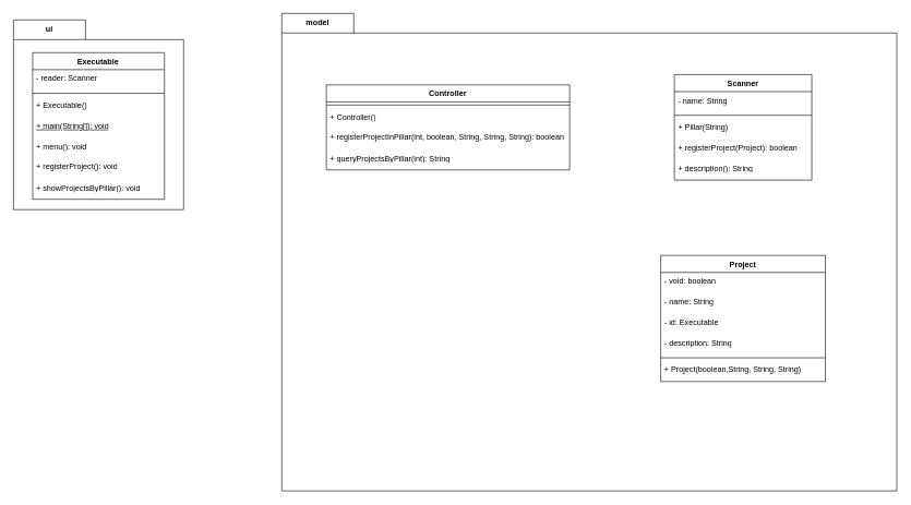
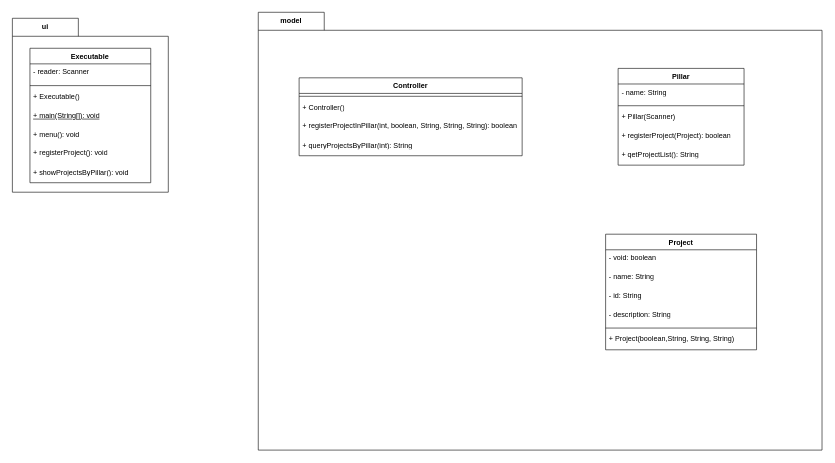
  <mxCell id="0" />
  <mxCell id="1" parent="0" />
  <mxCell id="2" value="ui" style="shape=folder;fontStyle=1;tabWidth=110;tabHeight=30;tabPosition=left;html=1;boundedLbl=1;labelInHeader=1;container=1;collapsible=0;whiteSpace=wrap;" vertex="1" parent="1"><mxGeometry x="20" y="30" width="260" height="290" as="geometry" /></mxCell>
  <mxCell id="3" value="" style="html=1;strokeColor=none;resizeWidth=1;resizeHeight=1;fillColor=none;part=1;connectable=0;allowArrows=0;deletable=0;whiteSpace=wrap;" vertex="1" parent="2"><mxGeometry width="185.714" height="84.583" relative="1" as="geometry"><mxPoint y="30" as="offset" /></mxGeometry></mxCell>
  <mxCell id="4" value="Executable" style="swimlane;fontStyle=1;align=center;verticalAlign=top;childLayout=stackLayout;horizontal=1;startSize=26;horizontalStack=0;resizeParent=1;resizeParentMax=0;resizeLast=0;collapsible=1;marginBottom=0;whiteSpace=wrap;html=1;" vertex="1" parent="2"><mxGeometry x="29.29" y="50" width="201.43" height="224.167" as="geometry" /></mxCell>
  <mxCell id="5" value="- reader: Scanner" style="text;strokeColor=none;fillColor=none;align=left;verticalAlign=top;spacingLeft=4;spacingRight=4;overflow=hidden;rotatable=0;points=[[0,0.5],[1,0.5]];portConstraint=eastwest;whiteSpace=wrap;html=1;" vertex="1" parent="4"><mxGeometry y="26" width="201.43" height="31.417" as="geometry" /></mxCell>
  <mxCell id="6" value="" style="line;strokeWidth=1;fillColor=none;align=left;verticalAlign=middle;spacingTop=-1;spacingLeft=3;spacingRight=3;rotatable=0;labelPosition=right;points=[];portConstraint=eastwest;strokeColor=inherit;" vertex="1" parent="4"><mxGeometry y="57.417" width="201.43" height="9.667" as="geometry" /></mxCell>
  <mxCell id="7" value="+ Executable()" style="text;strokeColor=none;fillColor=none;align=left;verticalAlign=top;spacingLeft=4;spacingRight=4;overflow=hidden;rotatable=0;points=[[0,0.5],[1,0.5]];portConstraint=eastwest;whiteSpace=wrap;html=1;" vertex="1" parent="4"><mxGeometry y="67.083" width="201.43" height="31.417" as="geometry" /></mxCell>
  <mxCell id="8" value="&lt;u&gt;+ main(String[]): void&lt;/u&gt;" style="text;strokeColor=none;fillColor=none;align=left;verticalAlign=top;spacingLeft=4;spacingRight=4;overflow=hidden;rotatable=0;points=[[0,0.5],[1,0.5]];portConstraint=eastwest;whiteSpace=wrap;html=1;" vertex="1" parent="4"><mxGeometry y="98.5" width="201.43" height="31.417" as="geometry" /></mxCell>
  <mxCell id="9" value="+ menu(): void" style="text;strokeColor=none;fillColor=none;align=left;verticalAlign=top;spacingLeft=4;spacingRight=4;overflow=hidden;rotatable=0;points=[[0,0.5],[1,0.5]];portConstraint=eastwest;whiteSpace=wrap;html=1;" vertex="1" parent="4"><mxGeometry y="129.917" width="201.43" height="31.417" as="geometry" /></mxCell>
  <mxCell id="10" value="+ registerProject(): void" style="text;strokeColor=none;fillColor=none;align=left;verticalAlign=top;spacingLeft=4;spacingRight=4;overflow=hidden;rotatable=0;points=[[0,0.5],[1,0.5]];portConstraint=eastwest;whiteSpace=wrap;html=1;" vertex="1" parent="4"><mxGeometry y="161.333" width="201.43" height="31.417" as="geometry" /></mxCell>
  <mxCell id="11" value="+ showProjectsByPillar(): void" style="text;strokeColor=none;fillColor=none;align=left;verticalAlign=top;spacingLeft=4;spacingRight=4;overflow=hidden;rotatable=0;points=[[0,0.5],[1,0.5]];portConstraint=eastwest;whiteSpace=wrap;html=1;" vertex="1" parent="4"><mxGeometry y="192.75" width="201.43" height="31.417" as="geometry" /></mxCell>
  <mxCell id="12" value="model&lt;br&gt;" style="shape=folder;fontStyle=1;tabWidth=110;tabHeight=30;tabPosition=left;html=1;boundedLbl=1;labelInHeader=1;container=1;collapsible=0;whiteSpace=wrap;" vertex="1" parent="1"><mxGeometry x="430" y="20" width="940" height="730" as="geometry" /></mxCell>
  <mxCell id="13" value="" style="html=1;strokeColor=none;resizeWidth=1;resizeHeight=1;fillColor=none;part=1;connectable=0;allowArrows=0;deletable=0;whiteSpace=wrap;" vertex="1" parent="12"><mxGeometry width="940" height="511" relative="1" as="geometry"><mxPoint y="30" as="offset" /></mxGeometry></mxCell>
  <mxCell id="14" value="Controller" style="swimlane;fontStyle=1;align=center;verticalAlign=top;childLayout=stackLayout;horizontal=1;startSize=26;horizontalStack=0;resizeParent=1;resizeParentMax=0;resizeLast=0;collapsible=1;marginBottom=0;whiteSpace=wrap;html=1;" vertex="1" parent="12"><mxGeometry x="68.11" y="109.25" width="371.89" height="129.917" as="geometry" /></mxCell>
  <mxCell id="15" value="" style="line;strokeWidth=1;fillColor=none;align=left;verticalAlign=middle;spacingTop=-1;spacingLeft=3;spacingRight=3;rotatable=0;labelPosition=right;points=[];portConstraint=eastwest;strokeColor=inherit;" vertex="1" parent="14"><mxGeometry y="26" width="371.89" height="9.667" as="geometry" /></mxCell>
  <mxCell id="16" value="+ Controller()" style="text;strokeColor=none;fillColor=none;align=left;verticalAlign=top;spacingLeft=4;spacingRight=4;overflow=hidden;rotatable=0;points=[[0,0.5],[1,0.5]];portConstraint=eastwest;whiteSpace=wrap;html=1;" vertex="1" parent="14"><mxGeometry y="35.667" width="371.89" height="31.417" as="geometry" /></mxCell>
  <mxCell id="17" value="+ registerProjectInPillar(int, boolean, String, String, String): boolean" style="text;strokeColor=none;fillColor=none;align=left;verticalAlign=top;spacingLeft=4;spacingRight=4;overflow=hidden;rotatable=0;points=[[0,0.5],[1,0.5]];portConstraint=eastwest;whiteSpace=wrap;html=1;" vertex="1" parent="14"><mxGeometry y="67.083" width="371.89" height="31.417" as="geometry" /></mxCell>
  <mxCell id="18" value="+ queryProjectsByPillar(int): String" style="text;strokeColor=none;fillColor=none;align=left;verticalAlign=top;spacingLeft=4;spacingRight=4;overflow=hidden;rotatable=0;points=[[0,0.5],[1,0.5]];portConstraint=eastwest;whiteSpace=wrap;html=1;" vertex="1" parent="14"><mxGeometry y="98.5" width="371.89" height="31.417" as="geometry" /></mxCell>
- <mxCell id="19" value="Scanner" style="swimlane;fontStyle=1;align=center;verticalAlign=top;childLayout=stackLayout;horizontal=1;startSize=26;horizontalStack=0;resizeParent=1;resizeParentMax=0;resizeLast=0;collapsible=1;marginBottom=0;whiteSpace=wrap;html=1;" vertex="1" parent="12"><mxGeometry x="600" y="93.54" width="210" height="161.333" as="geometry" /></mxCell>
+ <mxCell id="19" value="Pillar" style="swimlane;fontStyle=1;align=center;verticalAlign=top;childLayout=stackLayout;horizontal=1;startSize=26;horizontalStack=0;resizeParent=1;resizeParentMax=0;resizeLast=0;collapsible=1;marginBottom=0;whiteSpace=wrap;html=1;" vertex="1" parent="12"><mxGeometry x="600" y="93.54" width="210" height="161.333" as="geometry" /></mxCell>
  <mxCell id="20" value="- name: String" style="text;strokeColor=none;fillColor=none;align=left;verticalAlign=top;spacingLeft=4;spacingRight=4;overflow=hidden;rotatable=0;points=[[0,0.5],[1,0.5]];portConstraint=eastwest;whiteSpace=wrap;html=1;" vertex="1" parent="19"><mxGeometry y="26" width="210" height="31.417" as="geometry" /></mxCell>
  <mxCell id="21" value="" style="line;strokeWidth=1;fillColor=none;align=left;verticalAlign=middle;spacingTop=-1;spacingLeft=3;spacingRight=3;rotatable=0;labelPosition=right;points=[];portConstraint=eastwest;strokeColor=inherit;" vertex="1" parent="19"><mxGeometry y="57.417" width="210" height="9.667" as="geometry" /></mxCell>
- <mxCell id="22" value="+ Pillar(String)" style="text;strokeColor=none;fillColor=none;align=left;verticalAlign=top;spacingLeft=4;spacingRight=4;overflow=hidden;rotatable=0;points=[[0,0.5],[1,0.5]];portConstraint=eastwest;whiteSpace=wrap;html=1;" vertex="1" parent="19"><mxGeometry y="67.083" width="210" height="31.417" as="geometry" /></mxCell>
+ <mxCell id="22" value="+ Pillar(Scanner)" style="text;strokeColor=none;fillColor=none;align=left;verticalAlign=top;spacingLeft=4;spacingRight=4;overflow=hidden;rotatable=0;points=[[0,0.5],[1,0.5]];portConstraint=eastwest;whiteSpace=wrap;html=1;" vertex="1" parent="19"><mxGeometry y="67.083" width="210" height="31.417" as="geometry" /></mxCell>
  <mxCell id="23" value="+ registerProject(Project): boolean" style="text;strokeColor=none;fillColor=none;align=left;verticalAlign=top;spacingLeft=4;spacingRight=4;overflow=hidden;rotatable=0;points=[[0,0.5],[1,0.5]];portConstraint=eastwest;whiteSpace=wrap;html=1;" vertex="1" parent="19"><mxGeometry y="98.5" width="210" height="31.417" as="geometry" /></mxCell>
- <mxCell id="24" value="+ description(): String" style="text;strokeColor=none;fillColor=none;align=left;verticalAlign=top;spacingLeft=4;spacingRight=4;overflow=hidden;rotatable=0;points=[[0,0.5],[1,0.5]];portConstraint=eastwest;whiteSpace=wrap;html=1;" vertex="1" parent="19"><mxGeometry y="129.917" width="210" height="31.417" as="geometry" /></mxCell>
+ <mxCell id="24" value="+ qetProjectList(): String" style="text;strokeColor=none;fillColor=none;align=left;verticalAlign=top;spacingLeft=4;spacingRight=4;overflow=hidden;rotatable=0;points=[[0,0.5],[1,0.5]];portConstraint=eastwest;whiteSpace=wrap;html=1;" vertex="1" parent="19"><mxGeometry y="129.917" width="210" height="31.417" as="geometry" /></mxCell>
  <mxCell id="25" value="Project" style="swimlane;fontStyle=1;align=center;verticalAlign=top;childLayout=stackLayout;horizontal=1;startSize=26;horizontalStack=0;resizeParent=1;resizeParentMax=0;resizeLast=0;collapsible=1;marginBottom=0;whiteSpace=wrap;html=1;" vertex="1" parent="12"><mxGeometry x="579.16" y="370" width="251.67" height="192.75" as="geometry" /></mxCell>
  <mxCell id="26" value="- void: boolean" style="text;strokeColor=none;fillColor=none;align=left;verticalAlign=top;spacingLeft=4;spacingRight=4;overflow=hidden;rotatable=0;points=[[0,0.5],[1,0.5]];portConstraint=eastwest;whiteSpace=wrap;html=1;" vertex="1" parent="25"><mxGeometry y="26" width="251.67" height="31.417" as="geometry" /></mxCell>
  <mxCell id="27" value="- name: String" style="text;strokeColor=none;fillColor=none;align=left;verticalAlign=top;spacingLeft=4;spacingRight=4;overflow=hidden;rotatable=0;points=[[0,0.5],[1,0.5]];portConstraint=eastwest;whiteSpace=wrap;html=1;" vertex="1" parent="25"><mxGeometry y="57.417" width="251.67" height="31.417" as="geometry" /></mxCell>
- <mxCell id="28" value="- id: Executable" style="text;strokeColor=none;fillColor=none;align=left;verticalAlign=top;spacingLeft=4;spacingRight=4;overflow=hidden;rotatable=0;points=[[0,0.5],[1,0.5]];portConstraint=eastwest;whiteSpace=wrap;html=1;" vertex="1" parent="25"><mxGeometry y="88.833" width="251.67" height="31.417" as="geometry" /></mxCell>
+ <mxCell id="28" value="- id: String" style="text;strokeColor=none;fillColor=none;align=left;verticalAlign=top;spacingLeft=4;spacingRight=4;overflow=hidden;rotatable=0;points=[[0,0.5],[1,0.5]];portConstraint=eastwest;whiteSpace=wrap;html=1;" vertex="1" parent="25"><mxGeometry y="88.833" width="251.67" height="31.417" as="geometry" /></mxCell>
  <mxCell id="29" value="- description: String" style="text;strokeColor=none;fillColor=none;align=left;verticalAlign=top;spacingLeft=4;spacingRight=4;overflow=hidden;rotatable=0;points=[[0,0.5],[1,0.5]];portConstraint=eastwest;whiteSpace=wrap;html=1;" vertex="1" parent="25"><mxGeometry y="120.25" width="251.67" height="31.417" as="geometry" /></mxCell>
  <mxCell id="30" value="" style="line;strokeWidth=1;fillColor=none;align=left;verticalAlign=middle;spacingTop=-1;spacingLeft=3;spacingRight=3;rotatable=0;labelPosition=right;points=[];portConstraint=eastwest;strokeColor=inherit;" vertex="1" parent="25"><mxGeometry y="151.667" width="251.67" height="9.667" as="geometry" /></mxCell>
  <mxCell id="31" value="+ Project(boolean,String, String, String)" style="text;strokeColor=none;fillColor=none;align=left;verticalAlign=top;spacingLeft=4;spacingRight=4;overflow=hidden;rotatable=0;points=[[0,0.5],[1,0.5]];portConstraint=eastwest;whiteSpace=wrap;html=1;" vertex="1" parent="25"><mxGeometry y="161.333" width="251.67" height="31.417" as="geometry" /></mxCell>
